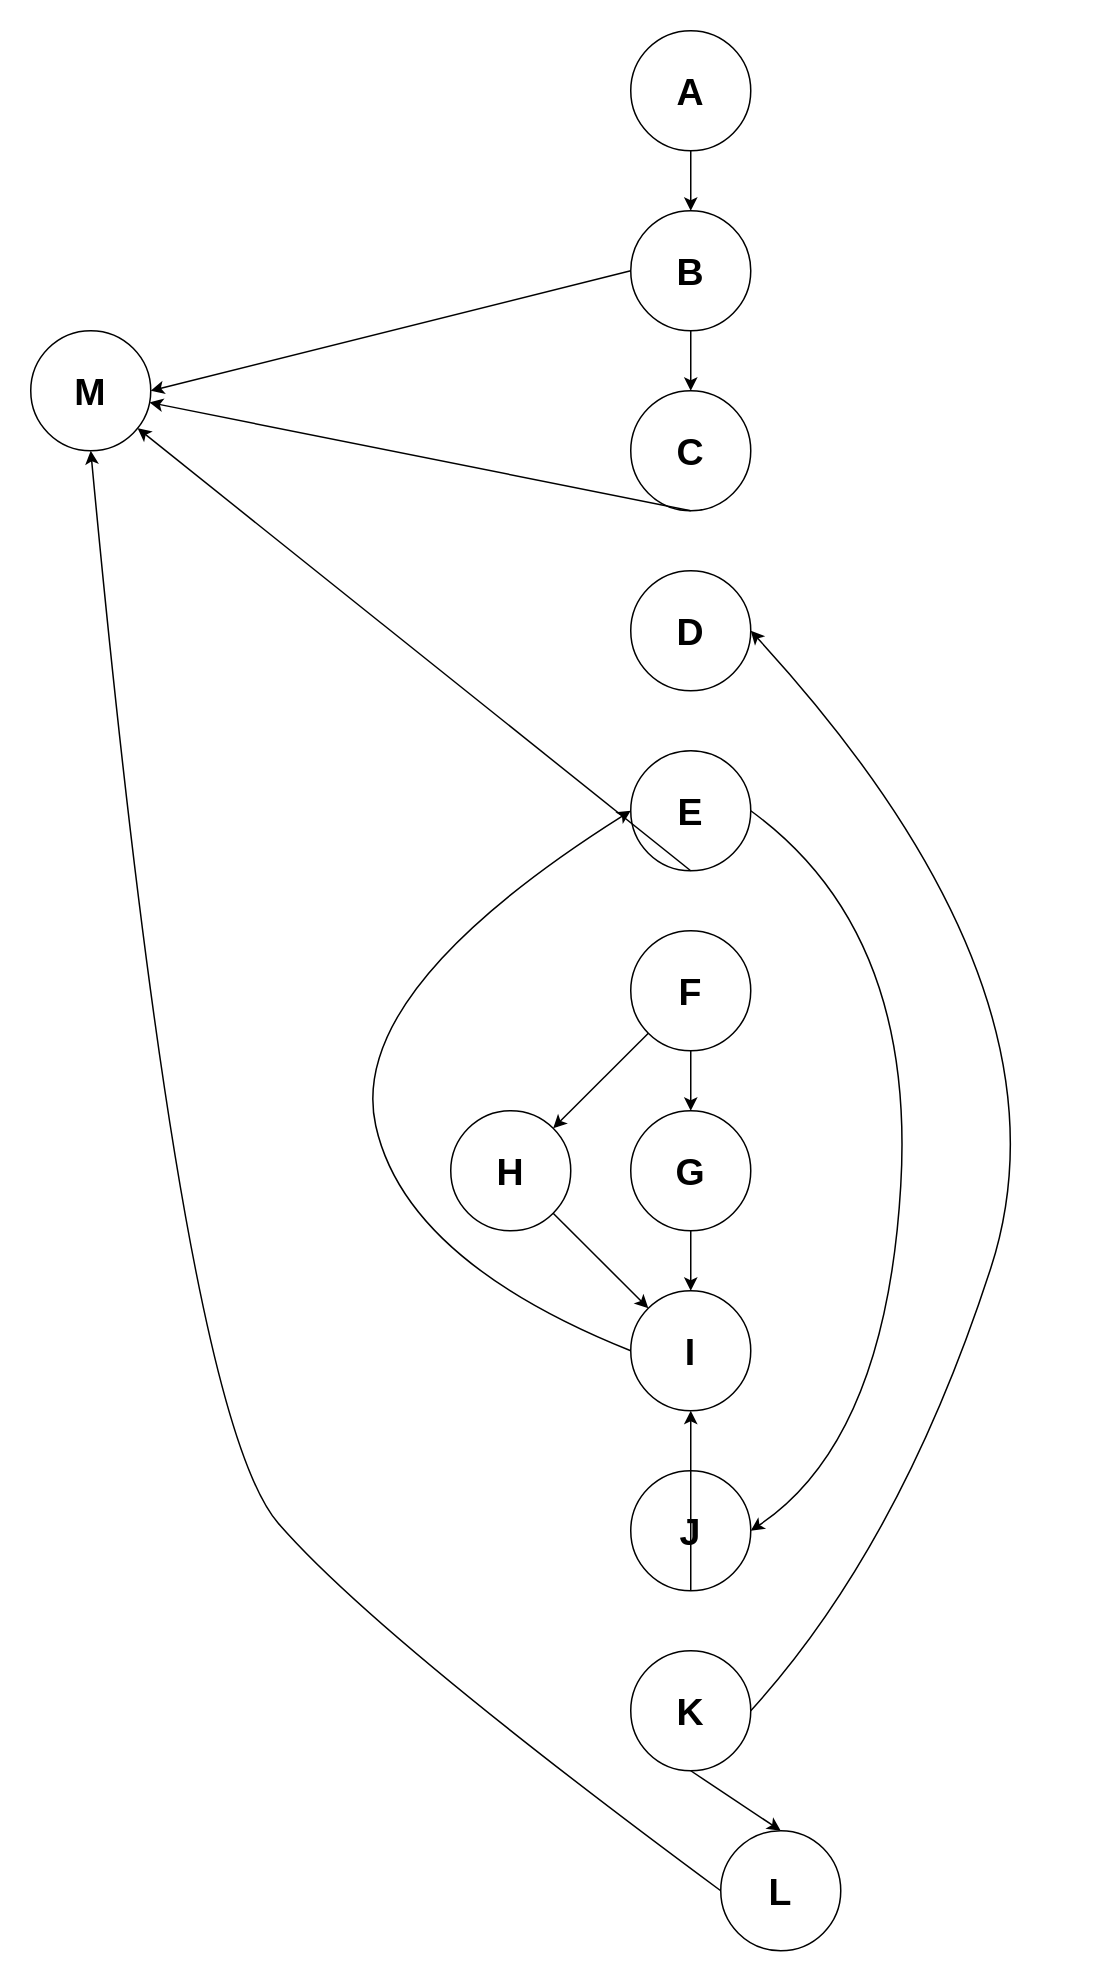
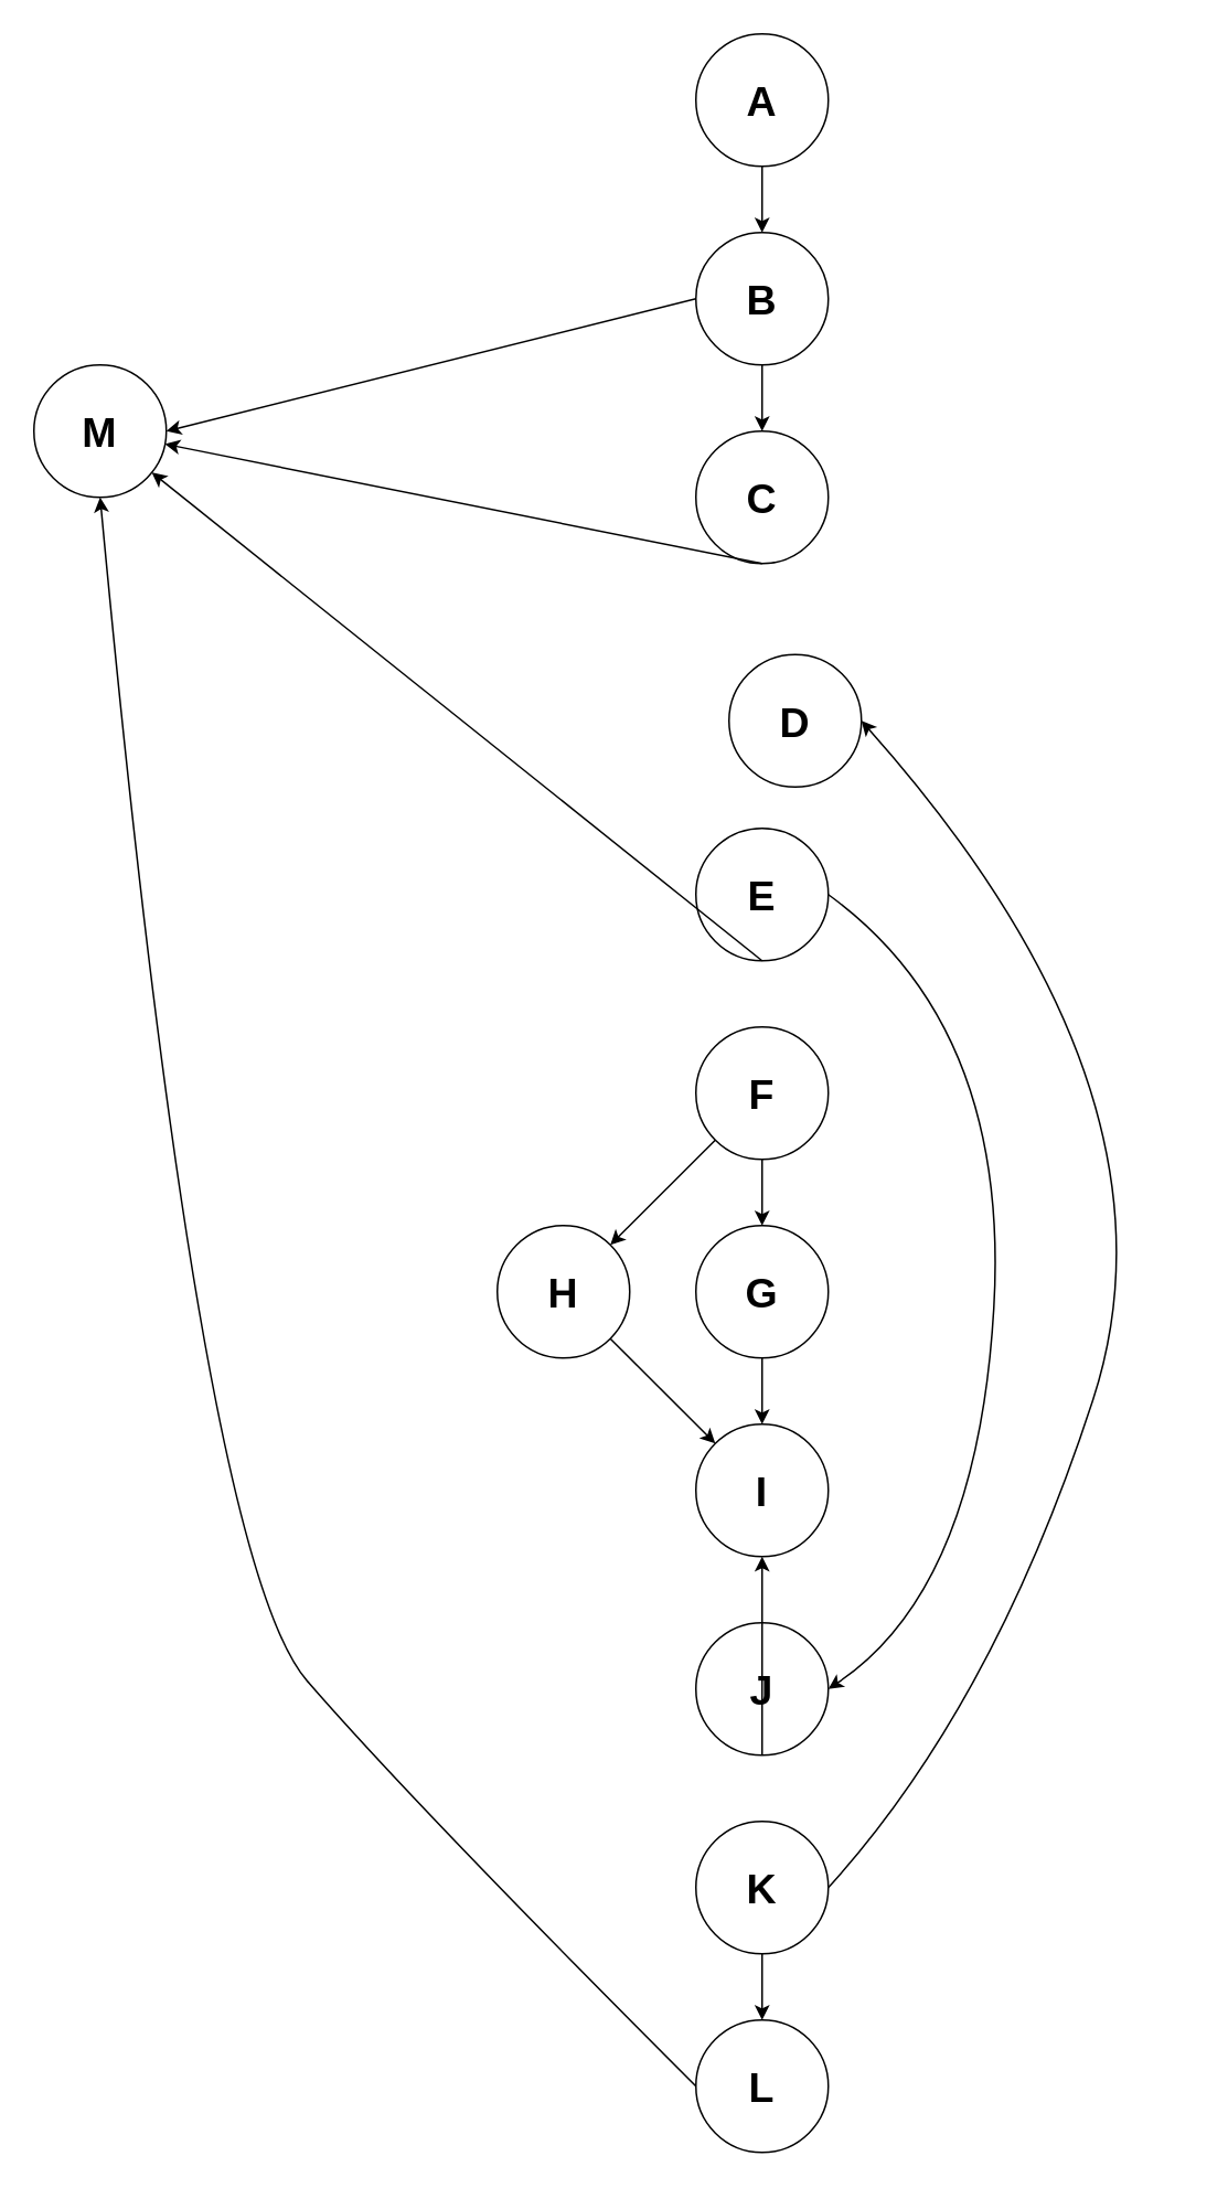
  <mxCell id="0" />
  <mxCell id="1" parent="0" />
  <mxCell id="2" value="A" style="ellipse;whiteSpace=wrap;html=1;aspect=fixed;fontSize=25;fontStyle=1" parent="1" vertex="1"><mxGeometry x="420" y="20" width="80" height="80" as="geometry" /></mxCell>
  <mxCell id="3" value="B" style="ellipse;whiteSpace=wrap;html=1;aspect=fixed;fontSize=25;fontStyle=1" parent="1" vertex="1"><mxGeometry x="420" y="140" width="80" height="80" as="geometry" /></mxCell>
  <mxCell id="4" value="C" style="ellipse;whiteSpace=wrap;html=1;aspect=fixed;fontSize=25;fontStyle=1" parent="1" vertex="1"><mxGeometry x="420" y="260" width="80" height="80" as="geometry" /></mxCell>
  <mxCell id="5" value="M" style="ellipse;whiteSpace=wrap;html=1;aspect=fixed;fontSize=25;fontStyle=1" parent="1" vertex="1"><mxGeometry x="20" y="220" width="80" height="80" as="geometry" /></mxCell>
- <mxCell id="6" value="D" style="ellipse;whiteSpace=wrap;html=1;aspect=fixed;fontSize=25;fontStyle=1" parent="1" vertex="1"><mxGeometry x="420" y="380" width="80" height="80" as="geometry" /></mxCell>
+ <mxCell id="6" value="D" style="ellipse;whiteSpace=wrap;html=1;aspect=fixed;fontSize=25;fontStyle=1" parent="1" vertex="1"><mxGeometry x="440" y="395" width="80" height="80" as="geometry" /></mxCell>
  <mxCell id="7" value="E" style="ellipse;whiteSpace=wrap;html=1;aspect=fixed;fontSize=25;fontStyle=1" parent="1" vertex="1"><mxGeometry x="420" y="500" width="80" height="80" as="geometry" /></mxCell>
  <mxCell id="8" value="F" style="ellipse;whiteSpace=wrap;html=1;aspect=fixed;fontSize=25;fontStyle=1" parent="1" vertex="1"><mxGeometry x="420" y="620" width="80" height="80" as="geometry" /></mxCell>
  <mxCell id="9" value="H" style="ellipse;whiteSpace=wrap;html=1;aspect=fixed;fontSize=25;fontStyle=1" parent="1" vertex="1"><mxGeometry x="300" y="740" width="80" height="80" as="geometry" /></mxCell>
  <mxCell id="10" value="G" style="ellipse;whiteSpace=wrap;html=1;aspect=fixed;fontSize=25;fontStyle=1" parent="1" vertex="1"><mxGeometry x="420" y="740" width="80" height="80" as="geometry" /></mxCell>
  <mxCell id="11" value="I" style="ellipse;whiteSpace=wrap;html=1;aspect=fixed;fontSize=25;fontStyle=1" parent="1" vertex="1"><mxGeometry x="420" y="860" width="80" height="80" as="geometry" /></mxCell>
  <mxCell id="12" value="J" style="ellipse;whiteSpace=wrap;html=1;aspect=fixed;fontSize=25;fontStyle=1" parent="1" vertex="1"><mxGeometry x="420" y="980" width="80" height="80" as="geometry" /></mxCell>
  <mxCell id="13" value="K" style="ellipse;whiteSpace=wrap;html=1;aspect=fixed;fontSize=25;fontStyle=1" parent="1" vertex="1"><mxGeometry x="420" y="1100" width="80" height="80" as="geometry" /></mxCell>
- <mxCell id="14" value="L" style="ellipse;whiteSpace=wrap;html=1;aspect=fixed;fontSize=25;fontStyle=1" parent="1" vertex="1"><mxGeometry x="480" y="1220" width="80" height="80" as="geometry" /></mxCell>
+ <mxCell id="14" value="L" style="ellipse;whiteSpace=wrap;html=1;aspect=fixed;fontSize=25;fontStyle=1" parent="1" vertex="1"><mxGeometry x="420" y="1220" width="80" height="80" as="geometry" /></mxCell>
  <mxCell id="15" value="" style="endArrow=classic;html=1;rounded=0;fontSize=25;entryX=0.5;entryY=0;entryDx=0;entryDy=0;exitX=0.5;exitY=1;exitDx=0;exitDy=0;" parent="1" source="2" target="3" edge="1"><mxGeometry width="50" height="50" relative="1" as="geometry"><mxPoint x="430" y="150" as="sourcePoint" /><mxPoint x="480" y="100" as="targetPoint" /></mxGeometry></mxCell>
  <mxCell id="16" value="" style="endArrow=classic;html=1;rounded=0;fontSize=25;entryX=0.5;entryY=0;entryDx=0;entryDy=0;exitX=0.5;exitY=1;exitDx=0;exitDy=0;" parent="1" source="3" target="4" edge="1"><mxGeometry width="50" height="50" relative="1" as="geometry"><mxPoint x="440" y="270" as="sourcePoint" /><mxPoint x="490" y="220" as="targetPoint" /></mxGeometry></mxCell>
  <mxCell id="17" value="" style="endArrow=classic;html=1;rounded=0;fontSize=25;exitX=0.5;exitY=1;exitDx=0;exitDy=0;" parent="1" source="4" target="5" edge="1"><mxGeometry width="50" height="50" relative="1" as="geometry"><mxPoint x="440" y="390" as="sourcePoint" /><mxPoint x="490" y="340" as="targetPoint" /></mxGeometry></mxCell>
  <mxCell id="18" value="" style="endArrow=classic;html=1;rounded=0;fontSize=25;exitX=0.5;exitY=1;exitDx=0;exitDy=0;" parent="1" source="7" target="5" edge="1"><mxGeometry width="50" height="50" relative="1" as="geometry"><mxPoint x="430" y="630" as="sourcePoint" /><mxPoint x="480" y="580" as="targetPoint" /></mxGeometry></mxCell>
  <mxCell id="19" value="" style="endArrow=classic;html=1;rounded=0;fontSize=25;entryX=0.5;entryY=0;entryDx=0;entryDy=0;exitX=0.5;exitY=1;exitDx=0;exitDy=0;" parent="1" source="8" target="10" edge="1"><mxGeometry width="50" height="50" relative="1" as="geometry"><mxPoint x="430" y="750" as="sourcePoint" /><mxPoint x="480" y="700" as="targetPoint" /></mxGeometry></mxCell>
  <mxCell id="20" value="" style="endArrow=classic;html=1;rounded=0;fontSize=25;entryX=0.5;entryY=0;entryDx=0;entryDy=0;exitX=0.5;exitY=1;exitDx=0;exitDy=0;" parent="1" source="10" target="11" edge="1"><mxGeometry width="50" height="50" relative="1" as="geometry"><mxPoint x="430" y="870" as="sourcePoint" /><mxPoint x="480" y="820" as="targetPoint" /></mxGeometry></mxCell>
  <mxCell id="21" value="" style="endArrow=classic;html=1;rounded=0;fontSize=25;exitX=0.5;exitY=1;exitDx=0;exitDy=0;" parent="1" source="12" target="11" edge="1"><mxGeometry width="50" height="50" relative="1" as="geometry"><mxPoint x="430" y="1110" as="sourcePoint" /><mxPoint x="480" y="1060" as="targetPoint" /></mxGeometry></mxCell>
  <mxCell id="22" value="" style="endArrow=classic;html=1;rounded=0;fontSize=25;entryX=0.5;entryY=0;entryDx=0;entryDy=0;exitX=0.5;exitY=1;exitDx=0;exitDy=0;" parent="1" source="13" target="14" edge="1"><mxGeometry width="50" height="50" relative="1" as="geometry"><mxPoint x="440" y="1230" as="sourcePoint" /><mxPoint x="490" y="1180" as="targetPoint" /></mxGeometry></mxCell>
  <mxCell id="23" value="" style="endArrow=classic;html=1;rounded=0;fontSize=25;entryX=1;entryY=0;entryDx=0;entryDy=0;exitX=0;exitY=1;exitDx=0;exitDy=0;" parent="1" source="8" target="9" edge="1"><mxGeometry width="50" height="50" relative="1" as="geometry"><mxPoint x="340" y="710" as="sourcePoint" /><mxPoint x="390" y="660" as="targetPoint" /></mxGeometry></mxCell>
  <mxCell id="24" value="" style="endArrow=classic;html=1;rounded=0;fontSize=25;entryX=0;entryY=0;entryDx=0;entryDy=0;exitX=1;exitY=1;exitDx=0;exitDy=0;" parent="1" source="9" target="11" edge="1"><mxGeometry width="50" height="50" relative="1" as="geometry"><mxPoint x="370" y="810" as="sourcePoint" /><mxPoint x="420" y="760" as="targetPoint" /></mxGeometry></mxCell>
- <mxCell id="25" value="" style="curved=1;endArrow=classic;html=1;rounded=0;fontSize=25;exitX=0;exitY=0.5;exitDx=0;exitDy=0;entryX=0;entryY=0.5;entryDx=0;entryDy=0;" parent="1" source="11" target="7" edge="1"><mxGeometry width="50" height="50" relative="1" as="geometry"><mxPoint x="220" y="840" as="sourcePoint" /><mxPoint x="270" y="790" as="targetPoint" /><Array as="points"><mxPoint x="270" y="840" /><mxPoint x="230" y="660" /></Array></mxGeometry></mxCell>
  <mxCell id="26" value="" style="curved=1;endArrow=classic;html=1;rounded=0;fontSize=25;exitX=1;exitY=0.5;exitDx=0;exitDy=0;entryX=1;entryY=0.5;entryDx=0;entryDy=0;" parent="1" source="7" target="12" edge="1"><mxGeometry width="50" height="50" relative="1" as="geometry"><mxPoint x="620" y="680" as="sourcePoint" /><mxPoint x="580" y="920" as="targetPoint" /><Array as="points"><mxPoint x="610" y="620" /><mxPoint x="590" y="960" /></Array></mxGeometry></mxCell>
  <mxCell id="27" value="" style="curved=1;endArrow=classic;html=1;rounded=0;fontSize=25;exitX=1;exitY=0.5;exitDx=0;exitDy=0;entryX=1;entryY=0.5;entryDx=0;entryDy=0;" parent="1" source="13" target="6" edge="1"><mxGeometry width="50" height="50" relative="1" as="geometry"><mxPoint x="550" y="1160" as="sourcePoint" /><mxPoint x="730" y="500" as="targetPoint" /><Array as="points"><mxPoint x="600" y="1030" /><mxPoint x="720" y="660" /></Array></mxGeometry></mxCell>
  <mxCell id="28" value="" style="curved=1;endArrow=classic;html=1;rounded=0;fontSize=25;exitX=0;exitY=0.5;exitDx=0;exitDy=0;entryX=0.5;entryY=1;entryDx=0;entryDy=0;" parent="1" source="14" target="5" edge="1"><mxGeometry width="50" height="50" relative="1" as="geometry"><mxPoint x="170" y="1110" as="sourcePoint" /><mxPoint x="220" y="1060" as="targetPoint" /><Array as="points"><mxPoint x="250" y="1090" /><mxPoint x="120" y="940" /></Array></mxGeometry></mxCell>
  <mxCell id="29" value="" style="endArrow=classic;html=1;rounded=0;fontSize=25;exitX=0;exitY=0.5;exitDx=0;exitDy=0;entryX=1;entryY=0.5;entryDx=0;entryDy=0;" parent="1" source="3" target="5" edge="1"><mxGeometry width="50" height="50" relative="1" as="geometry"><mxPoint x="80" y="510" as="sourcePoint" /><mxPoint x="130" y="460" as="targetPoint" /></mxGeometry></mxCell>
